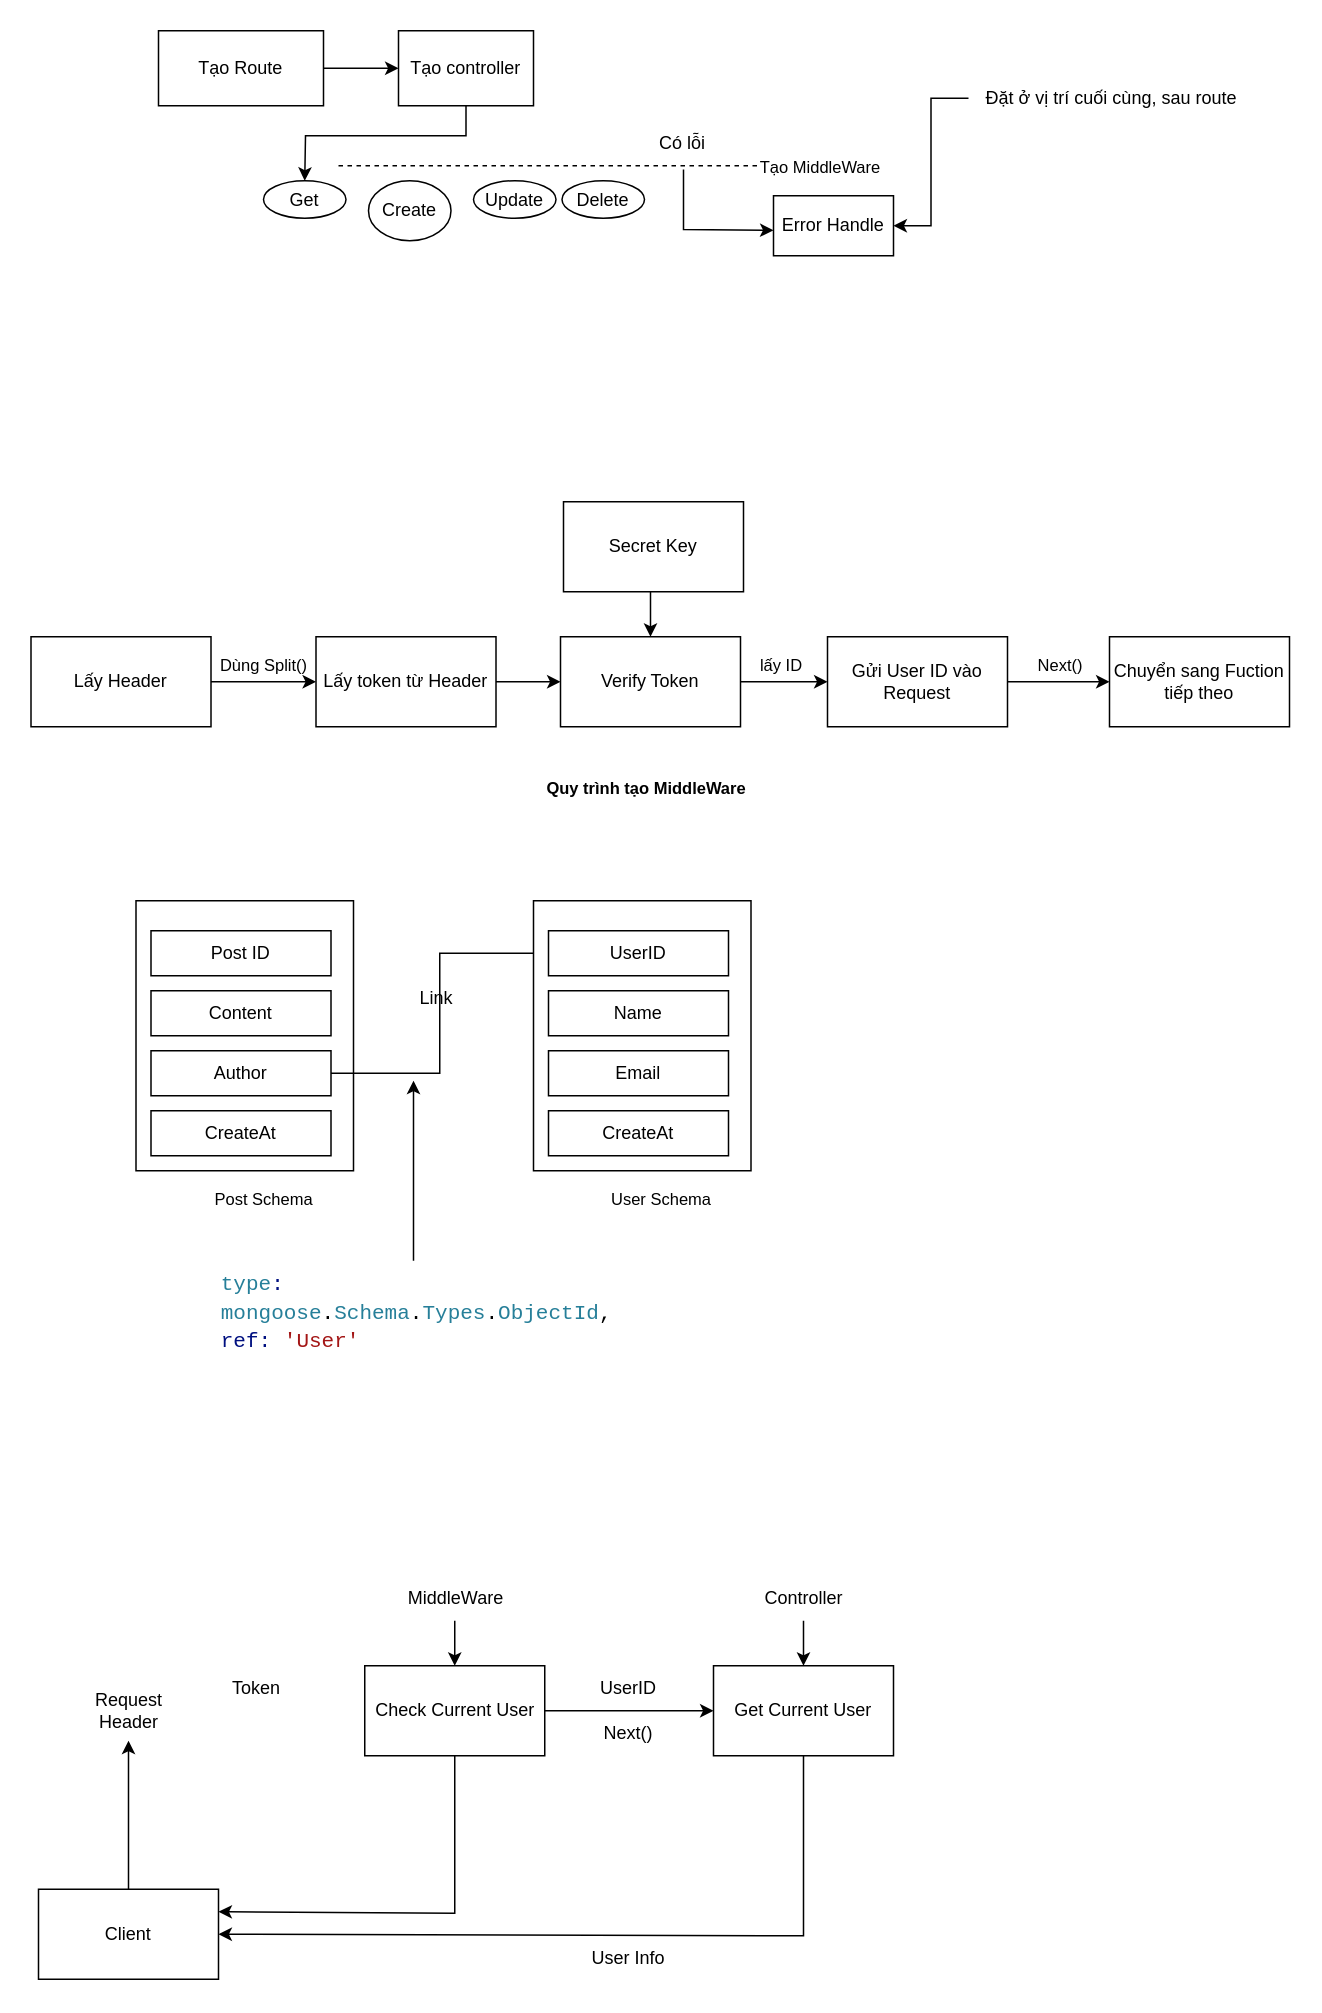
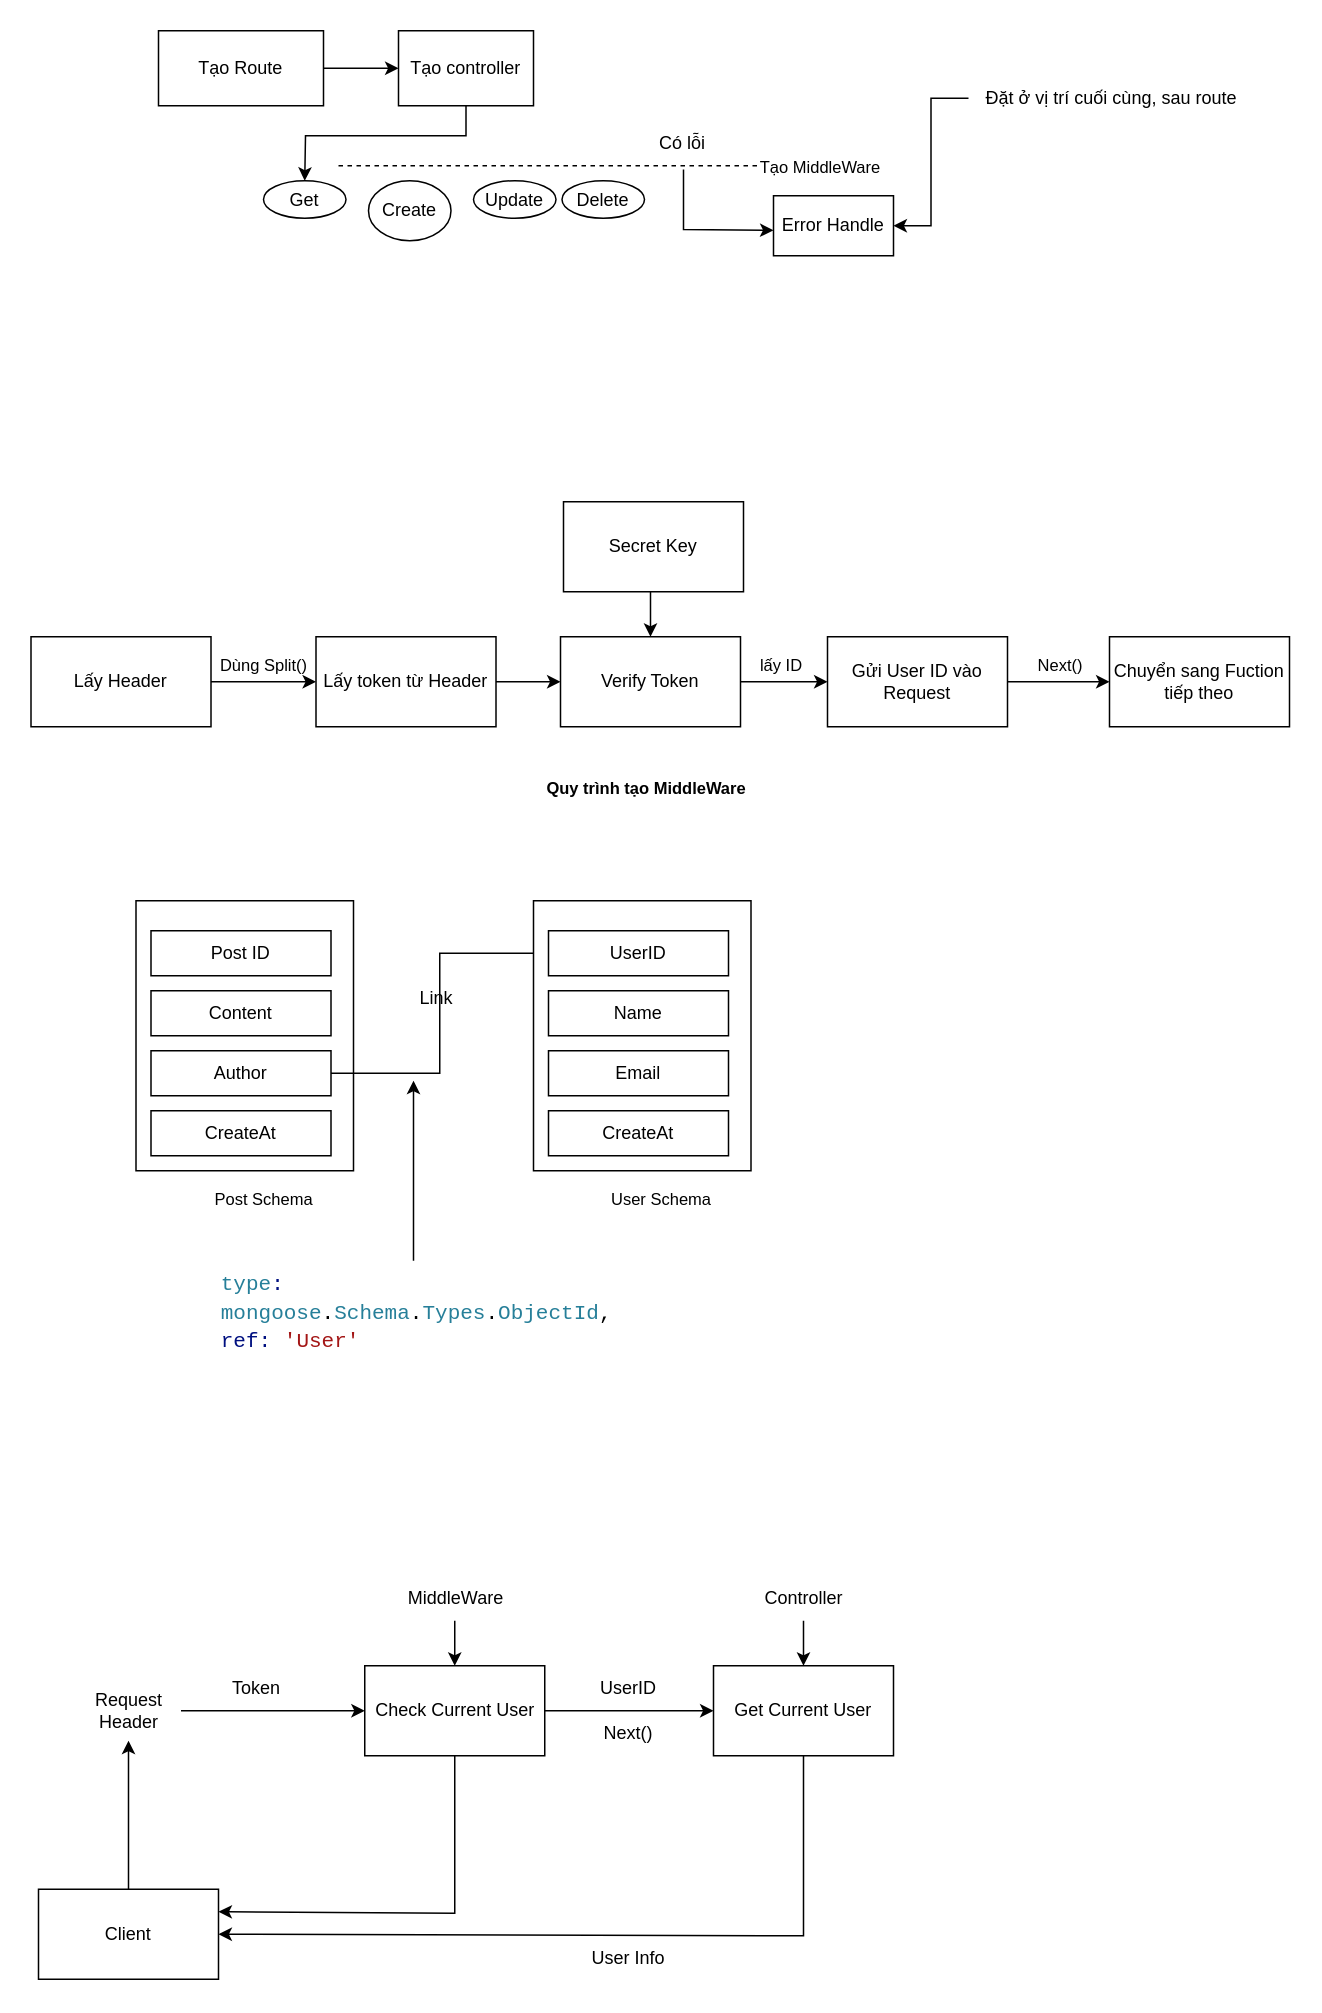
  <mxCell id="0" />
  <mxCell id="1" parent="0" />
  <mxCell id="2" value="" style="edgeStyle=orthogonalEdgeStyle;rounded=0;orthogonalLoop=1;jettySize=auto;html=1;" parent="1" source="3" target="5" edge="1"><mxGeometry relative="1" as="geometry" /></mxCell>
  <mxCell id="3" value="Tạo Route" style="rounded=0;whiteSpace=wrap;html=1;" parent="1" vertex="1"><mxGeometry x="105" y="20" width="110" height="50" as="geometry" /></mxCell>
  <mxCell id="4" value="" style="edgeStyle=orthogonalEdgeStyle;rounded=0;orthogonalLoop=1;jettySize=auto;html=1;" parent="1" source="5" target="6" edge="1"><mxGeometry relative="1" as="geometry"><Array as="points"><mxPoint x="310" y="90" /><mxPoint x="203" y="90" /></Array></mxGeometry></mxCell>
  <mxCell id="5" value="Tạo controller" style="whiteSpace=wrap;html=1;rounded=0;" parent="1" vertex="1"><mxGeometry x="265" y="20" width="90" height="50" as="geometry" /></mxCell>
  <mxCell id="6" value="Get" style="ellipse;whiteSpace=wrap;html=1;rounded=0;" parent="1" vertex="1"><mxGeometry x="175" y="120" width="55" height="25" as="geometry" /></mxCell>
  <mxCell id="7" value="Create" style="ellipse;whiteSpace=wrap;html=1;rounded=0;" parent="1" vertex="1"><mxGeometry x="245" y="120" width="55" height="40" as="geometry" /></mxCell>
  <mxCell id="8" value="Update" style="ellipse;whiteSpace=wrap;html=1;rounded=0;" parent="1" vertex="1"><mxGeometry x="315" y="120" width="55" height="25" as="geometry" /></mxCell>
  <mxCell id="9" value="" style="endArrow=none;dashed=1;html=1;rounded=0;" parent="1" edge="1"><mxGeometry width="50" height="50" relative="1" as="geometry"><mxPoint x="225" y="110" as="sourcePoint" /><mxPoint x="505" y="110" as="targetPoint" /></mxGeometry></mxCell>
  <mxCell id="10" value="Tạo MiddleWare" style="edgeLabel;html=1;align=center;verticalAlign=middle;resizable=0;points=[];" parent="9" vertex="1" connectable="0"><mxGeometry x="0.753" relative="1" as="geometry"><mxPoint x="75" as="offset" /></mxGeometry></mxCell>
  <mxCell id="11" value="" style="edgeStyle=orthogonalEdgeStyle;rounded=0;orthogonalLoop=1;jettySize=auto;html=1;" parent="1" source="12" target="14" edge="1"><mxGeometry relative="1" as="geometry" /></mxCell>
  <mxCell id="12" value="Lấy Header" style="rounded=0;whiteSpace=wrap;html=1;" parent="1" vertex="1"><mxGeometry x="20" y="424" width="120" height="60" as="geometry" /></mxCell>
  <mxCell id="13" value="" style="edgeStyle=orthogonalEdgeStyle;rounded=0;orthogonalLoop=1;jettySize=auto;html=1;" parent="1" source="14" target="16" edge="1"><mxGeometry relative="1" as="geometry" /></mxCell>
  <mxCell id="14" value="Lấy token từ Header" style="whiteSpace=wrap;html=1;rounded=0;" parent="1" vertex="1"><mxGeometry x="210" y="424" width="120" height="60" as="geometry" /></mxCell>
  <mxCell id="15" value="" style="edgeStyle=orthogonalEdgeStyle;rounded=0;orthogonalLoop=1;jettySize=auto;html=1;" parent="1" source="16" target="19" edge="1"><mxGeometry relative="1" as="geometry" /></mxCell>
  <mxCell id="16" value="Verify Token" style="whiteSpace=wrap;html=1;rounded=0;" parent="1" vertex="1"><mxGeometry x="373" y="424" width="120" height="60" as="geometry" /></mxCell>
  <mxCell id="17" value="Dùng Split()" style="edgeLabel;html=1;align=center;verticalAlign=middle;resizable=0;points=[];" parent="1" vertex="1" connectable="0"><mxGeometry x="160" y="444" as="geometry"><mxPoint x="14" y="-2" as="offset" /></mxGeometry></mxCell>
  <mxCell id="18" value="" style="edgeStyle=orthogonalEdgeStyle;rounded=0;orthogonalLoop=1;jettySize=auto;html=1;" parent="1" source="19" target="21" edge="1"><mxGeometry relative="1" as="geometry" /></mxCell>
  <mxCell id="19" value="Gửi User ID vào Request" style="whiteSpace=wrap;html=1;rounded=0;" parent="1" vertex="1"><mxGeometry x="551" y="424" width="120" height="60" as="geometry" /></mxCell>
  <mxCell id="20" value="Next()" style="edgeLabel;html=1;align=center;verticalAlign=middle;resizable=0;points=[];" parent="1" vertex="1" connectable="0"><mxGeometry x="691" y="444" as="geometry"><mxPoint x="14" y="-2" as="offset" /></mxGeometry></mxCell>
  <mxCell id="21" value="Chuyển sang Fuction tiếp theo" style="whiteSpace=wrap;html=1;rounded=0;" parent="1" vertex="1"><mxGeometry x="739" y="424" width="120" height="60" as="geometry" /></mxCell>
  <mxCell id="22" value="lấy ID" style="edgeLabel;html=1;align=center;verticalAlign=middle;resizable=0;points=[];" parent="1" vertex="1" connectable="0"><mxGeometry x="505" y="444" as="geometry"><mxPoint x="14" y="-2" as="offset" /></mxGeometry></mxCell>
  <mxCell id="23" value="Quy trình tạo MiddleWare" style="edgeLabel;html=1;align=center;verticalAlign=middle;resizable=0;points=[];fontStyle=1" parent="1" vertex="1" connectable="0"><mxGeometry x="429" y="524" as="geometry" /></mxCell>
  <mxCell id="24" value="" style="endArrow=classic;html=1;rounded=0;entryX=0.5;entryY=0;entryDx=0;entryDy=0;" parent="1" target="16" edge="1"><mxGeometry width="50" height="50" relative="1" as="geometry"><mxPoint x="433" y="394" as="sourcePoint" /><mxPoint x="455" y="304" as="targetPoint" /></mxGeometry></mxCell>
  <mxCell id="25" value="Secret Key" style="rounded=0;whiteSpace=wrap;html=1;" parent="1" vertex="1"><mxGeometry x="375" y="334" width="120" height="60" as="geometry" /></mxCell>
  <mxCell id="26" value="" style="rounded=0;whiteSpace=wrap;html=1;" parent="1" vertex="1"><mxGeometry x="90" y="600" width="145" height="180" as="geometry" /></mxCell>
  <mxCell id="27" value="Post ID" style="rounded=0;whiteSpace=wrap;html=1;" parent="1" vertex="1"><mxGeometry x="100" y="620" width="120" height="30" as="geometry" /></mxCell>
  <mxCell id="28" value="Content" style="rounded=0;whiteSpace=wrap;html=1;" parent="1" vertex="1"><mxGeometry x="100" y="660" width="120" height="30" as="geometry" /></mxCell>
  <mxCell id="29" style="edgeStyle=orthogonalEdgeStyle;rounded=0;orthogonalLoop=1;jettySize=auto;html=1;entryX=0;entryY=0.5;entryDx=0;entryDy=0;" parent="1" source="30" target="34" edge="1"><mxGeometry relative="1" as="geometry" /></mxCell>
  <mxCell id="30" value="Author" style="rounded=0;whiteSpace=wrap;html=1;" parent="1" vertex="1"><mxGeometry x="100" y="700" width="120" height="30" as="geometry" /></mxCell>
  <mxCell id="31" value="CreateAt" style="rounded=0;whiteSpace=wrap;html=1;" parent="1" vertex="1"><mxGeometry x="100" y="740" width="120" height="30" as="geometry" /></mxCell>
  <mxCell id="32" value="Post Schema" style="edgeLabel;html=1;align=center;verticalAlign=middle;resizable=0;points=[];" parent="1" vertex="1" connectable="0"><mxGeometry x="160" y="800" as="geometry"><mxPoint x="14" y="-2" as="offset" /></mxGeometry></mxCell>
  <mxCell id="33" value="" style="rounded=0;whiteSpace=wrap;html=1;" parent="1" vertex="1"><mxGeometry x="355" y="600" width="145" height="180" as="geometry" /></mxCell>
  <mxCell id="34" value="UserID" style="rounded=0;whiteSpace=wrap;html=1;" parent="1" vertex="1"><mxGeometry x="365" y="620" width="120" height="30" as="geometry" /></mxCell>
  <mxCell id="35" value="Name" style="rounded=0;whiteSpace=wrap;html=1;" parent="1" vertex="1"><mxGeometry x="365" y="660" width="120" height="30" as="geometry" /></mxCell>
  <mxCell id="36" value="Email" style="rounded=0;whiteSpace=wrap;html=1;" parent="1" vertex="1"><mxGeometry x="365" y="700" width="120" height="30" as="geometry" /></mxCell>
  <mxCell id="37" value="CreateAt" style="rounded=0;whiteSpace=wrap;html=1;" parent="1" vertex="1"><mxGeometry x="365" y="740" width="120" height="30" as="geometry" /></mxCell>
  <mxCell id="38" value="User Schema" style="edgeLabel;html=1;align=center;verticalAlign=middle;resizable=0;points=[];" parent="1" vertex="1" connectable="0"><mxGeometry x="425" y="800" as="geometry"><mxPoint x="14" y="-2" as="offset" /></mxGeometry></mxCell>
  <mxCell id="39" style="edgeStyle=orthogonalEdgeStyle;rounded=0;orthogonalLoop=1;jettySize=auto;html=1;" parent="1" source="40" edge="1"><mxGeometry relative="1" as="geometry"><mxPoint x="275" y="720" as="targetPoint" /></mxGeometry></mxCell>
  <mxCell id="40" value="&lt;div style=&quot;color: rgb(0, 0, 0); background-color: rgb(255, 255, 255); font-family: Consolas, &amp;quot;Courier New&amp;quot;, monospace; font-weight: normal; font-size: 14px; line-height: 19px;&quot;&gt;&lt;div&gt;&lt;span style=&quot;color: #267f99;&quot;&gt;type&lt;/span&gt;&lt;span style=&quot;color: #001080;&quot;&gt;:&lt;/span&gt;&lt;span style=&quot;color: #000000;&quot;&gt; &lt;/span&gt;&lt;span style=&quot;color: #267f99;&quot;&gt;mongoose&lt;/span&gt;&lt;span style=&quot;color: #000000;&quot;&gt;.&lt;/span&gt;&lt;span style=&quot;color: #267f99;&quot;&gt;Schema&lt;/span&gt;&lt;span style=&quot;color: #000000;&quot;&gt;.&lt;/span&gt;&lt;span style=&quot;color: #267f99;&quot;&gt;Types&lt;/span&gt;&lt;span style=&quot;color: #000000;&quot;&gt;.&lt;/span&gt;&lt;span style=&quot;color: #267f99;&quot;&gt;ObjectId&lt;/span&gt;&lt;span style=&quot;color: #000000;&quot;&gt;,&lt;/span&gt;&lt;/div&gt;&lt;div&gt;&lt;span style=&quot;color: #001080;&quot;&gt;ref&lt;/span&gt;&lt;span style=&quot;color: #001080;&quot;&gt;:&lt;/span&gt;&lt;span style=&quot;color: #000000;&quot;&gt; &lt;/span&gt;&lt;span style=&quot;color: #a31515;&quot;&gt;'User'&lt;/span&gt;&lt;/div&gt;&lt;/div&gt;" style="text;whiteSpace=wrap;html=1;align=left;" parent="1" vertex="1"><mxGeometry x="145" y="840" width="260" height="60" as="geometry" /></mxCell>
  <mxCell id="41" value="Link" style="text;html=1;align=center;verticalAlign=middle;resizable=0;points=[];autosize=1;strokeColor=none;fillColor=none;" parent="1" vertex="1"><mxGeometry x="265" y="650" width="50" height="30" as="geometry" /></mxCell>
  <mxCell id="42" value="Error Handle" style="rounded=0;whiteSpace=wrap;html=1;" parent="1" vertex="1"><mxGeometry x="515" y="130" width="80" height="40" as="geometry" /></mxCell>
  <mxCell id="43" value="" style="endArrow=classic;html=1;rounded=0;" parent="1" edge="1"><mxGeometry width="50" height="50" relative="1" as="geometry"><mxPoint x="455" y="112.5" as="sourcePoint" /><mxPoint x="515" y="153" as="targetPoint" /><Array as="points"><mxPoint x="455" y="152.5" /></Array></mxGeometry></mxCell>
  <mxCell id="44" value="Delete" style="ellipse;whiteSpace=wrap;html=1;rounded=0;" parent="1" vertex="1"><mxGeometry x="374" y="120" width="55" height="25" as="geometry" /></mxCell>
  <mxCell id="45" value="Có lỗi" style="text;html=1;align=center;verticalAlign=middle;resizable=0;points=[];autosize=1;strokeColor=none;fillColor=none;" parent="1" vertex="1"><mxGeometry x="429" y="80" width="50" height="30" as="geometry" /></mxCell>
  <mxCell id="46" style="edgeStyle=orthogonalEdgeStyle;rounded=0;orthogonalLoop=1;jettySize=auto;html=1;entryX=1;entryY=0.5;entryDx=0;entryDy=0;" parent="1" source="47" target="42" edge="1"><mxGeometry relative="1" as="geometry" /></mxCell>
  <mxCell id="47" value="Đặt ở vị trí cuối cùng, sau route" style="text;html=1;align=center;verticalAlign=middle;resizable=0;points=[];autosize=1;strokeColor=none;fillColor=none;" parent="1" vertex="1"><mxGeometry x="645" y="50" width="190" height="30" as="geometry" /></mxCell>
  <mxCell id="48" style="edgeStyle=orthogonalEdgeStyle;rounded=0;orthogonalLoop=1;jettySize=auto;html=1;entryX=0;entryY=0.5;entryDx=0;entryDy=0;" edge="1" parent="1" source="50" target="54"><mxGeometry relative="1" as="geometry" /></mxCell>
  <mxCell id="49" style="edgeStyle=orthogonalEdgeStyle;rounded=0;orthogonalLoop=1;jettySize=auto;html=1;entryX=1;entryY=0.25;entryDx=0;entryDy=0;" edge="1" parent="1" source="50" target="62"><mxGeometry relative="1" as="geometry"><Array as="points"><mxPoint x="303" y="1275" /></Array></mxGeometry></mxCell>
  <mxCell id="50" value="Check Current User" style="whiteSpace=wrap;html=1;" vertex="1" parent="1"><mxGeometry x="242.5" y="1110" width="120" height="60" as="geometry" /></mxCell>
+ <mxCell id="51" style="edgeStyle=orthogonalEdgeStyle;rounded=0;orthogonalLoop=1;jettySize=auto;html=1;entryX=0;entryY=0.5;entryDx=0;entryDy=0;" edge="1" parent="1" source="52" target="50"><mxGeometry relative="1" as="geometry" /></mxCell>
  <mxCell id="52" value="Request &lt;br&gt;Header" style="text;html=1;align=center;verticalAlign=middle;resizable=0;points=[];autosize=1;strokeColor=none;fillColor=none;" vertex="1" parent="1"><mxGeometry x="50" y="1120" width="70" height="40" as="geometry" /></mxCell>
  <mxCell id="53" style="edgeStyle=orthogonalEdgeStyle;rounded=0;orthogonalLoop=1;jettySize=auto;html=1;entryX=1;entryY=0.5;entryDx=0;entryDy=0;" edge="1" parent="1" source="54" target="62"><mxGeometry relative="1" as="geometry"><Array as="points"><mxPoint x="535" y="1290" /></Array></mxGeometry></mxCell>
  <mxCell id="54" value="Get Current User" style="whiteSpace=wrap;html=1;" vertex="1" parent="1"><mxGeometry x="475" y="1110" width="120" height="60" as="geometry" /></mxCell>
  <mxCell id="55" value="Next()" style="text;html=1;align=center;verticalAlign=middle;resizable=0;points=[];autosize=1;strokeColor=none;fillColor=none;" vertex="1" parent="1"><mxGeometry x="387.5" y="1140" width="60" height="30" as="geometry" /></mxCell>
  <mxCell id="56" value="UserID" style="text;html=1;align=center;verticalAlign=middle;resizable=0;points=[];autosize=1;strokeColor=none;fillColor=none;" vertex="1" parent="1"><mxGeometry x="387.5" y="1110" width="60" height="30" as="geometry" /></mxCell>
  <mxCell id="57" style="edgeStyle=orthogonalEdgeStyle;rounded=0;orthogonalLoop=1;jettySize=auto;html=1;entryX=0.5;entryY=0;entryDx=0;entryDy=0;" edge="1" parent="1" source="58" target="50"><mxGeometry relative="1" as="geometry" /></mxCell>
  <mxCell id="58" value="MiddleWare" style="text;html=1;align=center;verticalAlign=middle;resizable=0;points=[];autosize=1;strokeColor=none;fillColor=none;" vertex="1" parent="1"><mxGeometry x="257.5" y="1050" width="90" height="30" as="geometry" /></mxCell>
  <mxCell id="59" value="" style="edgeStyle=orthogonalEdgeStyle;rounded=0;orthogonalLoop=1;jettySize=auto;html=1;" edge="1" parent="1" source="60" target="54"><mxGeometry relative="1" as="geometry" /></mxCell>
  <mxCell id="60" value="Controller" style="text;html=1;align=center;verticalAlign=middle;resizable=0;points=[];autosize=1;strokeColor=none;fillColor=none;" vertex="1" parent="1"><mxGeometry x="495" y="1050" width="80" height="30" as="geometry" /></mxCell>
  <mxCell id="61" style="edgeStyle=orthogonalEdgeStyle;rounded=0;orthogonalLoop=1;jettySize=auto;html=1;" edge="1" parent="1" source="62" target="52"><mxGeometry relative="1" as="geometry" /></mxCell>
  <mxCell id="62" value="Client" style="whiteSpace=wrap;html=1;" vertex="1" parent="1"><mxGeometry x="25" y="1259" width="120" height="60" as="geometry" /></mxCell>
  <mxCell id="63" value="Token" style="text;html=1;align=center;verticalAlign=middle;resizable=0;points=[];autosize=1;strokeColor=none;fillColor=none;" vertex="1" parent="1"><mxGeometry x="140" y="1110" width="60" height="30" as="geometry" /></mxCell>
  <mxCell id="64" value="User Info" style="text;html=1;align=center;verticalAlign=middle;resizable=0;points=[];autosize=1;strokeColor=none;fillColor=none;" vertex="1" parent="1"><mxGeometry x="382.5" y="1290" width="70" height="30" as="geometry" /></mxCell>
